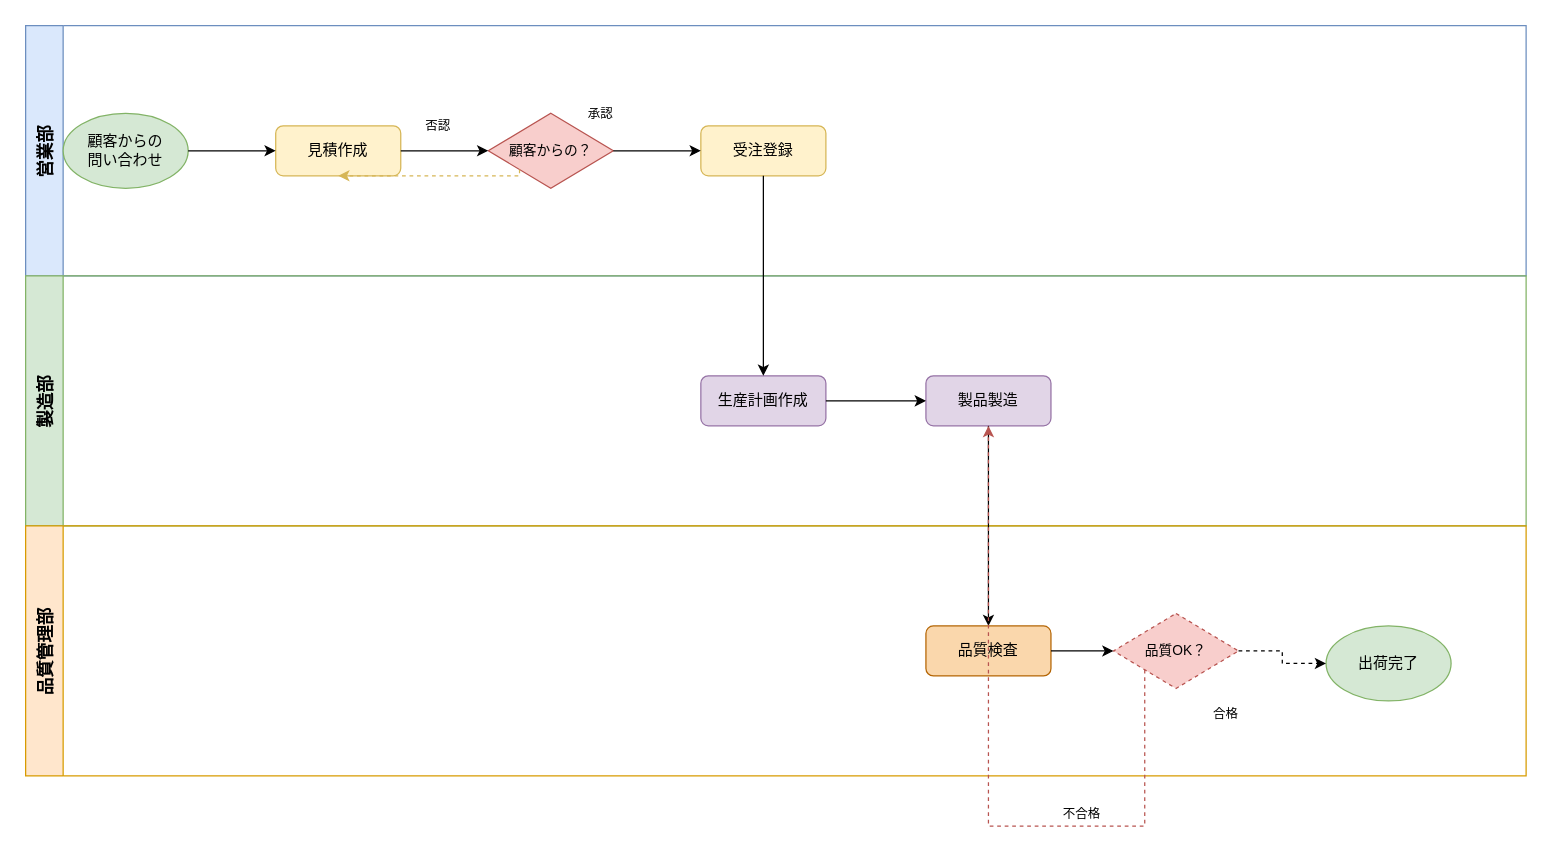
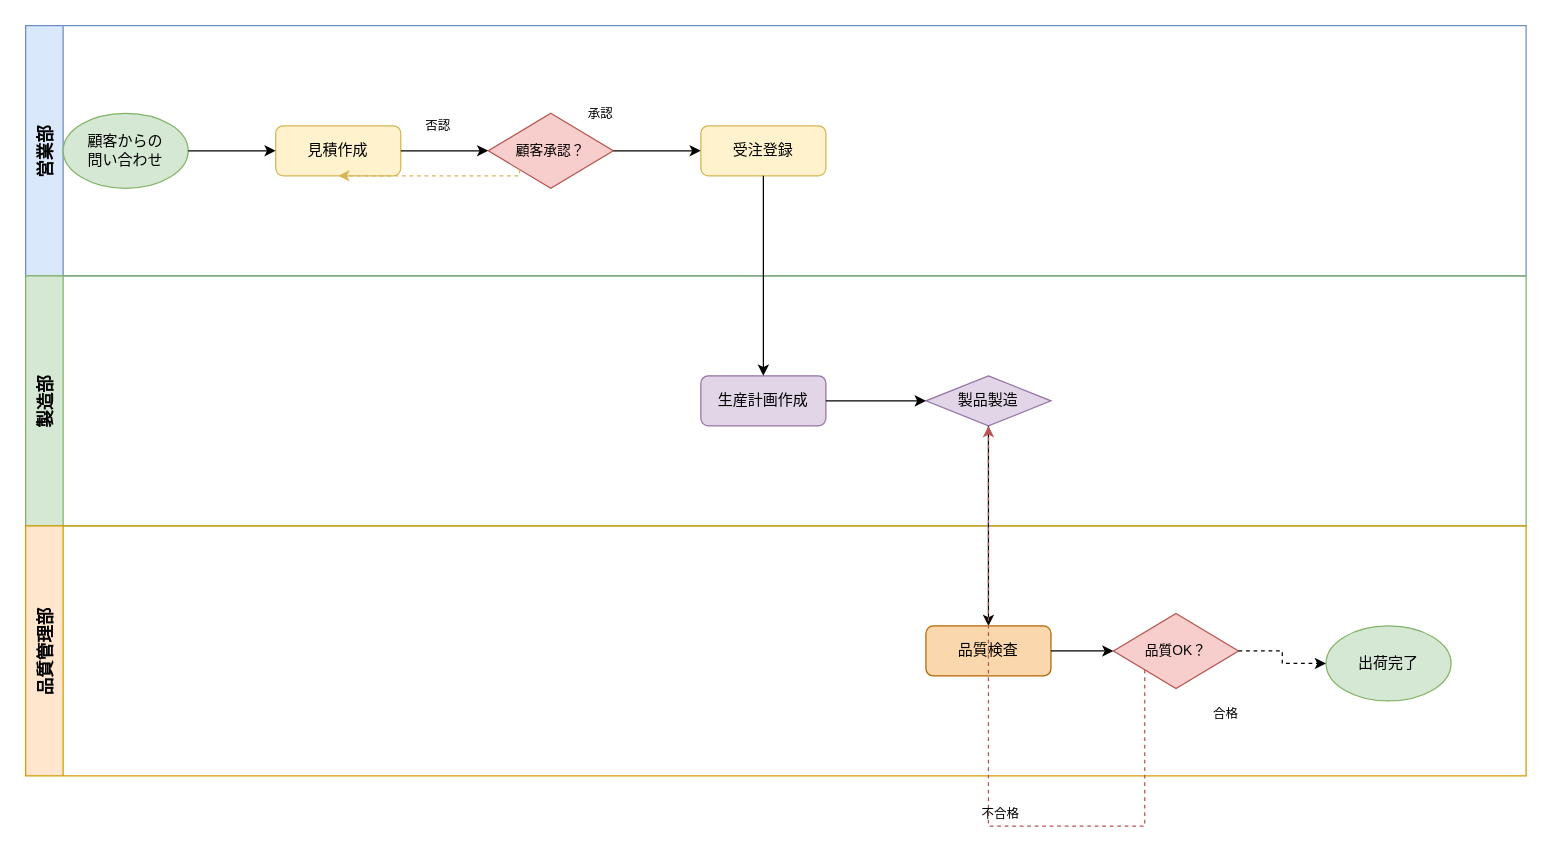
  <mxCell id="0" />
  <mxCell id="1" parent="0" />
  <mxCell id="2" value="営業部" style="swimlane;horizontal=0;startSize=30;fillColor=#dae8fc;strokeColor=#6c8ebf;fontSize=14;fontStyle=1;" vertex="1" parent="1"><mxGeometry x="20" y="20" width="1200" height="200" as="geometry" /></mxCell>
  <mxCell id="3" value="顧客からの&#10;問い合わせ" style="ellipse;whiteSpace=wrap;html=1;fillColor=#d5e8d4;strokeColor=#82b366;fontSize=12;" vertex="1" parent="2"><mxGeometry x="30" y="70" width="100" height="60" as="geometry" /></mxCell>
  <mxCell id="4" value="見積作成" style="rounded=1;whiteSpace=wrap;html=1;fillColor=#fff2cc;strokeColor=#d6b656;fontSize=12;" vertex="1" parent="2"><mxGeometry x="200" y="80" width="100" height="40" as="geometry" /></mxCell>
- <mxCell id="5" value="顧客からの？" style="rhombus;whiteSpace=wrap;html=1;fillColor=#f8cecc;strokeColor=#b85450;fontSize=11;" vertex="1" parent="2"><mxGeometry x="370" y="70" width="100" height="60" as="geometry" /></mxCell>
+ <mxCell id="5" value="顧客承認？" style="rhombus;whiteSpace=wrap;html=1;fillColor=#f8cecc;strokeColor=#b85450;fontSize=11;" vertex="1" parent="2"><mxGeometry x="370" y="70" width="100" height="60" as="geometry" /></mxCell>
  <mxCell id="6" value="受注登録" style="rounded=1;whiteSpace=wrap;html=1;fillColor=#fff2cc;strokeColor=#d6b656;fontSize=12;" vertex="1" parent="2"><mxGeometry x="540" y="80" width="100" height="40" as="geometry" /></mxCell>
  <mxCell id="7" value="製造部" style="swimlane;horizontal=0;startSize=30;fillColor=#d5e8d4;strokeColor=#82b366;fontSize=14;fontStyle=1;" vertex="1" parent="1"><mxGeometry x="20" y="220" width="1200" height="200" as="geometry" /></mxCell>
  <mxCell id="8" value="生産計画作成" style="rounded=1;whiteSpace=wrap;html=1;fillColor=#e1d5e7;strokeColor=#9673a6;fontSize=12;" vertex="1" parent="7"><mxGeometry x="540" y="80" width="100" height="40" as="geometry" /></mxCell>
- <mxCell id="9" value="製品製造" style="rounded=1;whiteSpace=wrap;html=1;fillColor=#e1d5e7;strokeColor=#9673a6;fontSize=12;" vertex="1" parent="7"><mxGeometry x="720" y="80" width="100" height="40" as="geometry" /></mxCell>
+ <mxCell id="9" value="製品製造" style="rhombus;whiteSpace=wrap;html=1;fillColor=#e1d5e7;strokeColor=#9673a6;fontSize=12;" vertex="1" parent="7"><mxGeometry x="720" y="80" width="100" height="40" as="geometry" /></mxCell>
  <mxCell id="10" value="品質管理部" style="swimlane;horizontal=0;startSize=30;fillColor=#ffe6cc;strokeColor=#d79b00;fontSize=14;fontStyle=1;" vertex="1" parent="1"><mxGeometry x="20" y="420" width="1200" height="200" as="geometry" /></mxCell>
  <mxCell id="11" value="品質検査" style="rounded=1;whiteSpace=wrap;html=1;fillColor=#fad7ac;strokeColor=#b46504;fontSize=12;" vertex="1" parent="10"><mxGeometry x="720" y="80" width="100" height="40" as="geometry" /></mxCell>
- <mxCell id="12" value="品質OK？" style="rhombus;whiteSpace=wrap;html=1;fillColor=#f8cecc;strokeColor=#b85450;fontSize=11;dashed=1;" vertex="1" parent="10"><mxGeometry x="870" y="70" width="100" height="60" as="geometry" /></mxCell>
+ <mxCell id="12" value="品質OK？" style="rhombus;whiteSpace=wrap;html=1;fillColor=#f8cecc;strokeColor=#b85450;fontSize=11;" vertex="1" parent="10"><mxGeometry x="870" y="70" width="100" height="60" as="geometry" /></mxCell>
  <mxCell id="13" value="出荷完了" style="ellipse;whiteSpace=wrap;html=1;fillColor=#d5e8d4;strokeColor=#82b366;fontSize=12;" vertex="1" parent="10"><mxGeometry x="1040" y="80" width="100" height="60" as="geometry" /></mxCell>
  <mxCell id="14" style="edgeStyle=orthogonalEdgeStyle;rounded=0;html=1;exitX=1;exitY=0.5;entryX=0;entryY=0.5;" edge="1" parent="1" source="3" target="4"><mxGeometry relative="1" as="geometry" /></mxCell>
  <mxCell id="15" style="edgeStyle=orthogonalEdgeStyle;rounded=0;html=1;exitX=1;exitY=0.5;entryX=0;entryY=0.5;" edge="1" parent="1" source="4" target="5"><mxGeometry relative="1" as="geometry" /></mxCell>
  <mxCell id="16" style="edgeStyle=orthogonalEdgeStyle;rounded=0;html=1;exitX=1;exitY=0.5;entryX=0;entryY=0.5;" edge="1" parent="1" source="5" target="6"><mxGeometry relative="1" as="geometry" /></mxCell>
  <mxCell id="17" style="edgeStyle=orthogonalEdgeStyle;rounded=0;html=1;exitX=0.5;exitY=1;entryX=0.5;entryY=0;" edge="1" parent="1" source="6" target="8"><mxGeometry relative="1" as="geometry" /></mxCell>
  <mxCell id="18" style="edgeStyle=orthogonalEdgeStyle;rounded=0;html=1;exitX=1;exitY=0.5;entryX=0;entryY=0.5;" edge="1" parent="1" source="8" target="9"><mxGeometry relative="1" as="geometry" /></mxCell>
  <mxCell id="19" style="edgeStyle=orthogonalEdgeStyle;rounded=0;html=1;exitX=0.5;exitY=1;entryX=0.5;entryY=0;" edge="1" parent="1" source="9" target="11"><mxGeometry relative="1" as="geometry" /></mxCell>
  <mxCell id="20" style="edgeStyle=orthogonalEdgeStyle;rounded=0;html=1;exitX=1;exitY=0.5;entryX=0;entryY=0.5;" edge="1" parent="1" source="11" target="12"><mxGeometry relative="1" as="geometry" /></mxCell>
  <mxCell id="21" style="edgeStyle=orthogonalEdgeStyle;rounded=0;html=1;exitX=1;exitY=0.5;entryX=0;entryY=0.5;dashed=1;" edge="1" parent="1" source="12" target="13"><mxGeometry relative="1" as="geometry" /></mxCell>
  <mxCell id="22" style="edgeStyle=orthogonalEdgeStyle;rounded=0;html=1;exitX=0;exitY=1;entryX=0.5;entryY=1;strokeColor=#d6b656;dashed=1;" edge="1" parent="1" source="5" target="4"><mxGeometry relative="1" as="geometry"><Array as="points"><mxPoint x="390" y="140" /><mxPoint x="230" y="140" /></Array></mxGeometry></mxCell>
  <mxCell id="23" style="edgeStyle=orthogonalEdgeStyle;rounded=0;html=1;exitX=0;exitY=1;entryX=0.5;entryY=1;strokeColor=#b85450;dashed=1;" edge="1" parent="1" source="12" target="9"><mxGeometry relative="1" as="geometry"><Array as="points"><mxPoint x="900" y="660" /><mxPoint x="750" y="660" /></Array></mxGeometry></mxCell>
  <mxCell id="24" value="承認" style="text;html=1;strokeColor=none;fillColor=none;align=center;verticalAlign=middle;whiteSpace=wrap;rounded=0;fontSize=10;" vertex="1" parent="1"><mxGeometry x="460" y="80" width="40" height="20" as="geometry" /></mxCell>
  <mxCell id="25" value="否認" style="text;html=1;strokeColor=none;fillColor=none;align=center;verticalAlign=middle;whiteSpace=wrap;rounded=0;fontSize=10;" vertex="1" parent="1"><mxGeometry x="330" y="90" width="40" height="20" as="geometry" /></mxCell>
  <mxCell id="26" value="合格" style="text;html=1;strokeColor=none;fillColor=none;align=center;verticalAlign=middle;whiteSpace=wrap;rounded=0;fontSize=10;" vertex="1" parent="1"><mxGeometry x="960" y="560" width="40" height="20" as="geometry" /></mxCell>
- <mxCell id="27" value="不合格" style="text;html=1;strokeColor=none;fillColor=none;align=center;verticalAlign=middle;whiteSpace=wrap;rounded=0;fontSize=10;" vertex="1" parent="1"><mxGeometry x="840" y="640" width="50" height="20" as="geometry" /></mxCell>
+ <mxCell id="27" value="不合格" style="text;html=1;strokeColor=none;fillColor=none;align=center;verticalAlign=middle;whiteSpace=wrap;rounded=0;fontSize=10;" vertex="1" parent="1"><mxGeometry x="775" y="640" width="50" height="20" as="geometry" /></mxCell>
